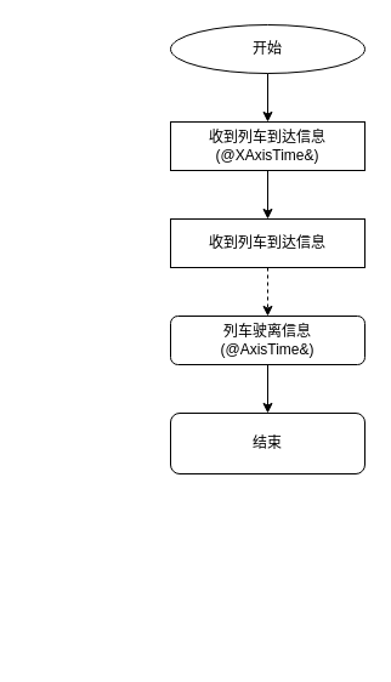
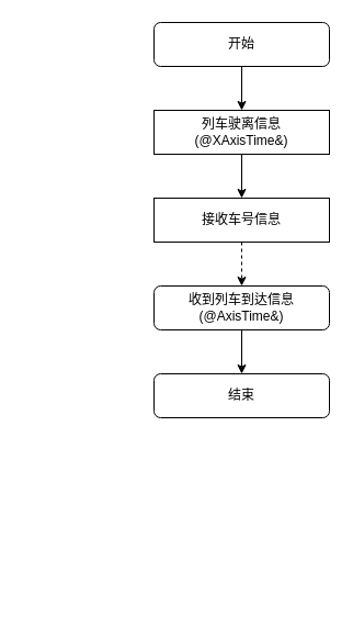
  <mxCell id="0" />
  <mxCell id="1" parent="0" />
- <mxCell id="2" value="开始" style="ellipse;whiteSpace=wrap;html=1;" parent="1" vertex="1"><mxGeometry x="140" y="20" width="160" height="40" as="geometry" /></mxCell>
+ <mxCell id="2" value="开始" style="rounded=1;whiteSpace=wrap;html=1;" parent="1" vertex="1"><mxGeometry x="140" y="20" width="160" height="40" as="geometry" /></mxCell>
  <mxCell id="3" value="" style="endArrow=classic;html=1;exitX=0.5;exitY=1;exitDx=0;exitDy=0;" parent="1" source="2" edge="1"><mxGeometry width="50" height="50" relative="1" as="geometry"><mxPoint x="380" y="430" as="sourcePoint" /><mxPoint x="220" y="100" as="targetPoint" /></mxGeometry></mxCell>
  <mxCell id="4" style="edgeStyle=none;html=1;entryX=0.5;entryY=0;entryDx=0;entryDy=0;" parent="1" target="7" edge="1"><mxGeometry relative="1" as="geometry"><mxPoint x="220" y="140" as="sourcePoint" /></mxGeometry></mxCell>
  <mxCell id="5" style="edgeStyle=none;html=1;entryX=0;entryY=0.5;entryDx=0;entryDy=0;" parent="1" edge="1"><mxGeometry relative="1" as="geometry"><mxPoint x="100" y="420" as="targetPoint" /><Array as="points"><mxPoint x="20" y="540" /><mxPoint x="20" y="420" /></Array></mxGeometry></mxCell>
  <mxCell id="6" style="edgeStyle=none;html=1;entryX=0.5;entryY=0;entryDx=0;entryDy=0;dashed=1;" parent="1" source="7" target="10" edge="1"><mxGeometry relative="1" as="geometry" /></mxCell>
- <mxCell id="7" value="收到列车到达信息" style="rounded=0;whiteSpace=wrap;html=1;" parent="1" vertex="1"><mxGeometry x="140" y="180" width="160" height="40" as="geometry" /></mxCell>
- <mxCell id="8" value="结束" style="rounded=1;whiteSpace=wrap;html=1;" parent="1" vertex="1"><mxGeometry x="140" y="340" width="160" height="50" as="geometry" /></mxCell>
+ <mxCell id="7" value="接收车号信息" style="rounded=0;whiteSpace=wrap;html=1;" parent="1" vertex="1"><mxGeometry x="140" y="180" width="160" height="40" as="geometry" /></mxCell>
+ <mxCell id="8" value="结束" style="rounded=1;whiteSpace=wrap;html=1;" parent="1" vertex="1"><mxGeometry x="140" y="340" width="160" height="40" as="geometry" /></mxCell>
  <mxCell id="9" style="edgeStyle=none;html=1;entryX=0.5;entryY=0;entryDx=0;entryDy=0;" parent="1" source="10" target="8" edge="1"><mxGeometry relative="1" as="geometry" /></mxCell>
- <mxCell id="10" value="&lt;div&gt;列车驶离信息&lt;/div&gt;&lt;div&gt;(@AxisTime&amp;amp;)&lt;/div&gt;" style="rounded=1;whiteSpace=wrap;html=1;" parent="1" vertex="1"><mxGeometry x="140" y="260" width="160" height="40" as="geometry" /></mxCell>
- <mxCell id="11" value="&lt;div&gt;收到列车到达信息&lt;/div&gt;&lt;div&gt;(@XAxisTime&amp;amp;)&lt;/div&gt;" style="rounded=0;whiteSpace=wrap;html=1;" parent="1" vertex="1"><mxGeometry x="140" y="100" width="160" height="40" as="geometry" /></mxCell>
+ <mxCell id="10" value="&lt;div&gt;收到列车到达信息&lt;/div&gt;&lt;div&gt;(@AxisTime&amp;amp;)&lt;/div&gt;" style="rounded=1;whiteSpace=wrap;html=1;" parent="1" vertex="1"><mxGeometry x="140" y="260" width="160" height="40" as="geometry" /></mxCell>
+ <mxCell id="11" value="&lt;div&gt;列车驶离信息&lt;/div&gt;&lt;div&gt;(@XAxisTime&amp;amp;)&lt;/div&gt;" style="rounded=0;whiteSpace=wrap;html=1;" parent="1" vertex="1"><mxGeometry x="140" y="100" width="160" height="40" as="geometry" /></mxCell>
